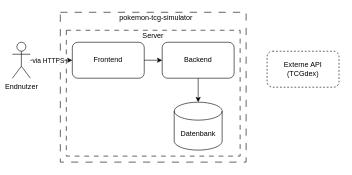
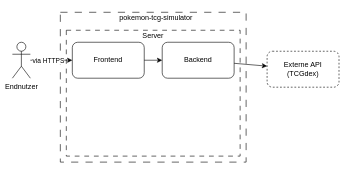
  <mxCell id="0" />
  <mxCell id="1" parent="0" />
  <mxCell id="2" value="&lt;div align=&quot;left&quot;&gt;&lt;br&gt;&lt;/div&gt;" style="rounded=0;whiteSpace=wrap;html=1;dashed=1;dashPattern=12 12;" parent="1" vertex="1"><mxGeometry x="100" y="20" width="310" height="250" as="geometry" /></mxCell>
  <mxCell id="3" value="" style="rounded=0;whiteSpace=wrap;html=1;dashed=1;dashPattern=8 8;" vertex="1" parent="1"><mxGeometry x="110" y="50" width="290" height="210" as="geometry" /></mxCell>
  <mxCell id="4" value="Frontend" style="rounded=1;whiteSpace=wrap;html=1;" parent="1" vertex="1"><mxGeometry x="120" y="70" width="120" height="60" as="geometry" /></mxCell>
  <mxCell id="5" value="Backend" style="rounded=1;whiteSpace=wrap;html=1;" parent="1" vertex="1"><mxGeometry x="270" y="70" width="120" height="60" as="geometry" /></mxCell>
- <mxCell id="6" value="Datenbank" style="shape=cylinder3;whiteSpace=wrap;html=1;boundedLbl=1;backgroundOutline=1;size=15;" parent="1" vertex="1"><mxGeometry x="290" y="170" width="80" height="80" as="geometry" /></mxCell>
  <mxCell id="7" value="" style="endArrow=classic;html=1;rounded=0;" parent="1" source="4" target="5" edge="1"><mxGeometry width="50" height="50" relative="1" as="geometry"><mxPoint x="700" y="140" as="sourcePoint" /><mxPoint x="510" y="180" as="targetPoint" /></mxGeometry></mxCell>
- <mxCell id="8" value="" style="endArrow=classic;html=1;rounded=0;" parent="1" source="5" target="6" edge="1"><mxGeometry width="50" height="50" relative="1" as="geometry"><mxPoint x="500" y="160" as="sourcePoint" /><mxPoint x="500" y="200" as="targetPoint" /></mxGeometry></mxCell>
  <mxCell id="9" value="Externe API&lt;br&gt;(TCGdex)" style="rounded=1;whiteSpace=wrap;html=1;dashed=1;" parent="1" vertex="1"><mxGeometry x="445" y="85" width="120" height="60" as="geometry" /></mxCell>
+ <mxCell id="10" value="" style="endArrow=classic;html=1;rounded=0;" parent="1" source="5" target="9" edge="1"><mxGeometry width="50" height="50" relative="1" as="geometry"><mxPoint x="410" y="360" as="sourcePoint" /><mxPoint x="460" y="310" as="targetPoint" /></mxGeometry></mxCell>
  <mxCell id="11" value="pokemon-tcg-simulator" style="text;html=1;align=center;verticalAlign=middle;whiteSpace=wrap;rounded=0;" parent="1" vertex="1"><mxGeometry x="190" y="20" width="140" height="20" as="geometry" /></mxCell>
  <mxCell id="12" value="Endnutzer" style="shape=umlActor;verticalLabelPosition=bottom;verticalAlign=top;html=1;outlineConnect=0;" vertex="1" parent="1"><mxGeometry x="20" y="70" width="30" height="60" as="geometry" /></mxCell>
  <mxCell id="13" value="" style="endArrow=classic;html=1;rounded=0;" edge="1" parent="1" source="12" target="4"><mxGeometry width="50" height="50" relative="1" as="geometry"><mxPoint x="90" y="90" as="sourcePoint" /><mxPoint x="140" y="40" as="targetPoint" /></mxGeometry></mxCell>
  <mxCell id="14" value="via HTTPS" style="edgeLabel;html=1;align=center;verticalAlign=middle;resizable=0;points=[];" vertex="1" connectable="0" parent="13"><mxGeometry x="-0.184" relative="1" as="geometry"><mxPoint as="offset" /></mxGeometry></mxCell>
  <mxCell id="15" value="&lt;div&gt;Server&lt;/div&gt;" style="text;html=1;align=center;verticalAlign=middle;whiteSpace=wrap;rounded=0;" vertex="1" parent="1"><mxGeometry x="185" y="50" width="140" height="20" as="geometry" /></mxCell>
